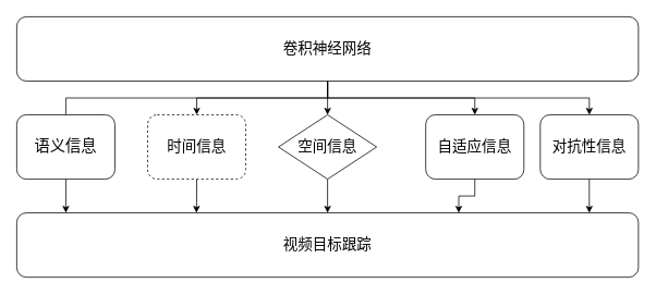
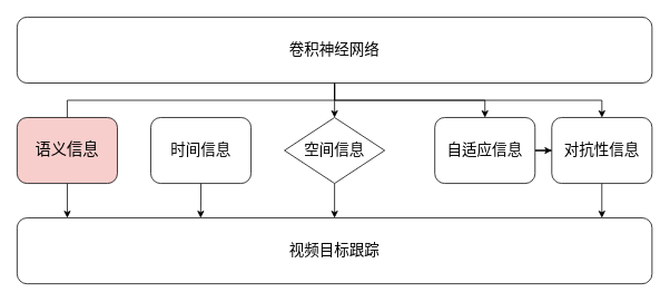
  <mxCell id="0" />
  <mxCell id="1" parent="0" />
  <mxCell id="2" style="edgeStyle=orthogonalEdgeStyle;rounded=0;orthogonalLoop=1;jettySize=auto;html=1;exitX=0.5;exitY=1;exitDx=0;exitDy=0;entryX=0.5;entryY=0;entryDx=0;entryDy=0;endArrow=none;" edge="1" parent="1" source="7" target="13"><mxGeometry relative="1" as="geometry" /></mxCell>
- <mxCell id="3" style="edgeStyle=orthogonalEdgeStyle;rounded=0;orthogonalLoop=1;jettySize=auto;html=1;entryX=0.5;entryY=0;entryDx=0;entryDy=0;" edge="1" parent="1" source="7" target="9"><mxGeometry relative="1" as="geometry" /></mxCell>
  <mxCell id="4" style="edgeStyle=orthogonalEdgeStyle;rounded=0;orthogonalLoop=1;jettySize=auto;html=1;entryX=0.5;entryY=0;entryDx=0;entryDy=0;" edge="1" parent="1" source="7" target="11"><mxGeometry relative="1" as="geometry" /></mxCell>
  <mxCell id="5" style="edgeStyle=orthogonalEdgeStyle;rounded=0;orthogonalLoop=1;jettySize=auto;html=1;" edge="1" parent="1" source="7" target="15"><mxGeometry relative="1" as="geometry" /></mxCell>
  <mxCell id="6" style="edgeStyle=orthogonalEdgeStyle;rounded=0;orthogonalLoop=1;jettySize=auto;html=1;entryX=0.5;entryY=0;entryDx=0;entryDy=0;" edge="1" parent="1" source="7" target="17"><mxGeometry relative="1" as="geometry" /></mxCell>
  <mxCell id="7" value="&lt;font style=&quot;font-size: 18px&quot;&gt;卷积神经网络&lt;/font&gt;" style="rounded=1;whiteSpace=wrap;html=1;" vertex="1" parent="1"><mxGeometry x="20" y="20" width="760" height="78.74" as="geometry" /></mxCell>
  <mxCell id="8" style="edgeStyle=orthogonalEdgeStyle;rounded=0;orthogonalLoop=1;jettySize=auto;html=1;entryX=0.289;entryY=0;entryDx=0;entryDy=0;entryPerimeter=0;" edge="1" parent="1" source="9" target="18"><mxGeometry relative="1" as="geometry" /></mxCell>
- <mxCell id="9" value="&lt;font style=&quot;font-size: 18px&quot;&gt;时间信息&lt;/font&gt;" style="rounded=1;whiteSpace=wrap;html=1;dashed=1;" vertex="1" parent="1"><mxGeometry x="180" y="140" width="120" height="78.74" as="geometry" /></mxCell>
+ <mxCell id="9" value="&lt;font style=&quot;font-size: 18px&quot;&gt;时间信息&lt;/font&gt;" style="rounded=1;whiteSpace=wrap;html=1;" vertex="1" parent="1"><mxGeometry x="180" y="140" width="120" height="78.74" as="geometry" /></mxCell>
  <mxCell id="10" style="edgeStyle=orthogonalEdgeStyle;rounded=0;orthogonalLoop=1;jettySize=auto;html=1;entryX=0.5;entryY=0;entryDx=0;entryDy=0;" edge="1" parent="1" source="11" target="18"><mxGeometry relative="1" as="geometry" /></mxCell>
  <mxCell id="11" value="&lt;font style=&quot;font-size: 18px&quot;&gt;空间信息&lt;/font&gt;" style="rhombus;whiteSpace=wrap;html=1;" vertex="1" parent="1"><mxGeometry x="340" y="140" width="120" height="78.74" as="geometry" /></mxCell>
  <mxCell id="12" style="edgeStyle=orthogonalEdgeStyle;rounded=0;orthogonalLoop=1;jettySize=auto;html=1;entryX=0.079;entryY=0;entryDx=0;entryDy=0;entryPerimeter=0;" edge="1" parent="1" source="13" target="18"><mxGeometry relative="1" as="geometry" /></mxCell>
- <mxCell id="13" value="&lt;font style=&quot;font-size: 19px&quot;&gt;语义信息&lt;/font&gt;" style="rounded=1;whiteSpace=wrap;html=1;" vertex="1" parent="1"><mxGeometry x="20" y="140" width="120" height="78.74" as="geometry" /></mxCell>
- <mxCell id="14" style="edgeStyle=orthogonalEdgeStyle;rounded=0;orthogonalLoop=1;jettySize=auto;html=1;entryX=0.711;entryY=0;entryDx=0;entryDy=0;entryPerimeter=0;" edge="1" parent="1" source="15" target="18"><mxGeometry relative="1" as="geometry" /></mxCell>
+ <mxCell id="13" value="&lt;font style=&quot;font-size: 19px&quot;&gt;语义信息&lt;/font&gt;" style="rounded=1;whiteSpace=wrap;html=1;fillColor=#f8cecc;" vertex="1" parent="1"><mxGeometry x="20" y="140" width="120" height="78.74" as="geometry" /></mxCell>
+ <mxCell id="14" style="edgeStyle=orthogonalEdgeStyle;rounded=0;orthogonalLoop=1;jettySize=auto;html=1;" edge="1" parent="1" source="15" target="17"><mxGeometry relative="1" as="geometry" /></mxCell>
  <mxCell id="15" value="&lt;font style=&quot;font-size: 18px&quot;&gt;自适应信息&lt;/font&gt;" style="rounded=1;whiteSpace=wrap;html=1;" vertex="1" parent="1"><mxGeometry x="520" y="140" width="120" height="78.74" as="geometry" /></mxCell>
  <mxCell id="16" style="edgeStyle=orthogonalEdgeStyle;rounded=0;orthogonalLoop=1;jettySize=auto;html=1;entryX=0.921;entryY=0;entryDx=0;entryDy=0;entryPerimeter=0;" edge="1" parent="1" source="17" target="18"><mxGeometry relative="1" as="geometry" /></mxCell>
  <mxCell id="17" value="&lt;font style=&quot;font-size: 18px&quot;&gt;对抗性信息&lt;/font&gt;" style="rounded=1;whiteSpace=wrap;html=1;" vertex="1" parent="1"><mxGeometry x="660" y="140" width="120" height="78.74" as="geometry" /></mxCell>
  <mxCell id="18" value="&lt;font style=&quot;font-size: 18px&quot;&gt;视频目标跟踪&lt;/font&gt;" style="rounded=1;whiteSpace=wrap;html=1;" vertex="1" parent="1"><mxGeometry x="20" y="260" width="760" height="78.74" as="geometry" /></mxCell>
